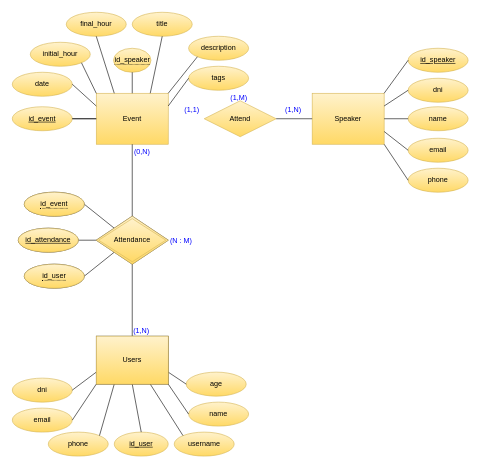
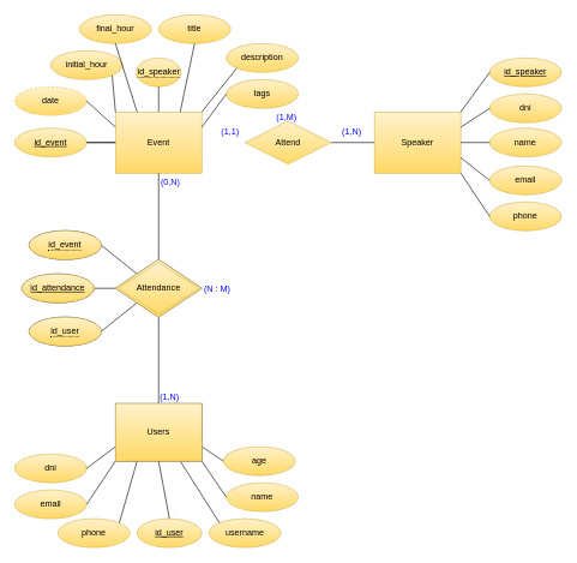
  <mxCell id="0" />
  <mxCell id="1" parent="0" />
  <mxCell id="2" value="Speaker" style="whiteSpace=wrap;html=1;align=center;fillColor=#fff2cc;labelBackgroundColor=none;strokeColor=#d6b656;gradientColor=#ffd966;" parent="1" vertex="1"><mxGeometry x="520" y="155" width="120" height="85" as="geometry" /></mxCell>
  <mxCell id="3" value="dni" style="ellipse;whiteSpace=wrap;html=1;align=center;fillColor=#fff2cc;labelBackgroundColor=none;strokeColor=#d6b656;gradientColor=#ffd966;" parent="1" vertex="1"><mxGeometry x="680" y="130" width="100" height="40" as="geometry" /></mxCell>
  <mxCell id="4" value="phone" style="ellipse;whiteSpace=wrap;html=1;align=center;fillColor=#fff2cc;labelBackgroundColor=none;strokeColor=#d6b656;gradientColor=#ffd966;" parent="1" vertex="1"><mxGeometry x="680" y="280" width="100" height="40" as="geometry" /></mxCell>
  <mxCell id="5" value="name" style="ellipse;whiteSpace=wrap;html=1;align=center;fillColor=#fff2cc;labelBackgroundColor=none;strokeColor=#d6b656;gradientColor=#ffd966;" parent="1" vertex="1"><mxGeometry x="680" y="177.5" width="100" height="40" as="geometry" /></mxCell>
  <mxCell id="6" value="email" style="ellipse;whiteSpace=wrap;html=1;align=center;fillColor=#fff2cc;labelBackgroundColor=none;strokeColor=#d6b656;gradientColor=#ffd966;" parent="1" vertex="1"><mxGeometry x="680" y="230" width="100" height="40" as="geometry" /></mxCell>
  <mxCell id="7" value="id_speaker" style="ellipse;whiteSpace=wrap;html=1;align=center;fontStyle=4;fillColor=#fff2cc;labelBackgroundColor=none;strokeColor=#d6b656;gradientColor=#ffd966;" parent="1" vertex="1"><mxGeometry x="680" y="80" width="100" height="40" as="geometry" /></mxCell>
  <mxCell id="8" value="" style="endArrow=none;html=1;rounded=0;fontColor=#0000FF;exitX=1;exitY=0.5;exitDx=0;exitDy=0;entryX=0;entryY=0.5;entryDx=0;entryDy=0;labelBackgroundColor=none;" parent="1" source="2" target="5" edge="1"><mxGeometry relative="1" as="geometry"><mxPoint x="500" y="260" as="sourcePoint" /><mxPoint x="660" y="260" as="targetPoint" /></mxGeometry></mxCell>
  <mxCell id="9" value="" style="endArrow=none;html=1;rounded=0;fontColor=#0000FF;exitX=1;exitY=0;exitDx=0;exitDy=0;entryX=0;entryY=0.5;entryDx=0;entryDy=0;labelBackgroundColor=none;" parent="1" source="2" edge="1" target="7"><mxGeometry relative="1" as="geometry"><mxPoint x="440" y="110" as="sourcePoint" /><mxPoint x="600" y="110" as="targetPoint" /></mxGeometry></mxCell>
  <mxCell id="10" value="" style="endArrow=none;html=1;rounded=0;fontColor=#0000FF;entryX=0;entryY=0.5;entryDx=0;entryDy=0;exitX=1;exitY=0.25;exitDx=0;exitDy=0;labelBackgroundColor=none;" parent="1" source="2" target="3" edge="1"><mxGeometry relative="1" as="geometry"><mxPoint x="360" y="150" as="sourcePoint" /><mxPoint x="520" y="150" as="targetPoint" /></mxGeometry></mxCell>
  <mxCell id="11" value="" style="endArrow=none;html=1;rounded=0;fontColor=#0000FF;entryX=0;entryY=0.5;entryDx=0;entryDy=0;exitX=1;exitY=0.75;exitDx=0;exitDy=0;labelBackgroundColor=none;" parent="1" source="2" target="6" edge="1"><mxGeometry relative="1" as="geometry"><mxPoint x="380" y="320" as="sourcePoint" /><mxPoint x="540" y="320" as="targetPoint" /></mxGeometry></mxCell>
  <mxCell id="12" value="" style="endArrow=none;html=1;rounded=0;fontColor=#0000FF;entryX=0;entryY=0.5;entryDx=0;entryDy=0;exitX=1;exitY=1;exitDx=0;exitDy=0;labelBackgroundColor=none;" parent="1" source="2" target="4" edge="1"><mxGeometry relative="1" as="geometry"><mxPoint x="230" y="260" as="sourcePoint" /><mxPoint x="390" y="260" as="targetPoint" /></mxGeometry></mxCell>
  <mxCell id="13" value="Event" style="whiteSpace=wrap;html=1;align=center;fillColor=#fff2cc;labelBackgroundColor=none;strokeColor=#d6b656;gradientColor=#ffd966;" parent="1" vertex="1"><mxGeometry x="160" y="155" width="120" height="85" as="geometry" /></mxCell>
  <mxCell id="14" value="(1,1)" style="resizable=0;html=1;align=right;verticalAlign=bottom;fontColor=#0000FF;labelBackgroundColor=none;fillColor=#fff2cc;" parent="1" connectable="0" vertex="1"><mxGeometry x="480" y="197.5" as="geometry"><mxPoint x="-148" y="-7" as="offset" /></mxGeometry></mxCell>
  <mxCell id="15" value="tags" style="ellipse;whiteSpace=wrap;html=1;align=center;fillColor=#fff2cc;labelBackgroundColor=none;strokeColor=#d6b656;gradientColor=#ffd966;" parent="1" vertex="1"><mxGeometry x="314" y="110" width="100" height="40" as="geometry" /></mxCell>
  <mxCell id="16" value="description" style="ellipse;whiteSpace=wrap;html=1;align=center;fillColor=#fff2cc;labelBackgroundColor=none;strokeColor=#d6b656;gradientColor=#ffd966;" parent="1" vertex="1"><mxGeometry x="314" y="60" width="100" height="40" as="geometry" /></mxCell>
  <mxCell id="17" value="title" style="ellipse;whiteSpace=wrap;html=1;align=center;fillColor=#fff2cc;labelBackgroundColor=none;strokeColor=#d6b656;gradientColor=#ffd966;" parent="1" vertex="1"><mxGeometry x="220" y="20" width="100" height="40" as="geometry" /></mxCell>
  <mxCell id="18" value="final_hour" style="ellipse;whiteSpace=wrap;html=1;align=center;fillColor=#fff2cc;labelBackgroundColor=none;strokeColor=#d6b656;gradientColor=#ffd966;" parent="1" vertex="1"><mxGeometry x="110" y="20" width="100" height="40" as="geometry" /></mxCell>
- <mxCell id="19" value="initial_hour" style="ellipse;whiteSpace=wrap;html=1;align=center;fillColor=#fff2cc;labelBackgroundColor=none;strokeColor=#d6b656;gradientColor=#ffd966;" parent="1" vertex="1"><mxGeometry x="50" y="70" width="100" height="40" as="geometry" /></mxCell>
- <mxCell id="20" value="date" style="ellipse;whiteSpace=wrap;html=1;align=center;fillColor=#fff2cc;labelBackgroundColor=none;strokeColor=#d6b656;gradientColor=#ffd966;" parent="1" vertex="1"><mxGeometry x="20" y="120" width="100" height="40" as="geometry" /></mxCell>
+ <mxCell id="19" value="initial_hour" style="ellipse;whiteSpace=wrap;html=1;align=center;fillColor=#fff2cc;labelBackgroundColor=none;strokeColor=#d6b656;gradientColor=#ffd966;" parent="1" vertex="1"><mxGeometry x="70" y="70" width="100" height="40" as="geometry" /></mxCell>
+ <mxCell id="20" value="date" style="ellipse;whiteSpace=wrap;html=1;align=center;fillColor=#fff2cc;labelBackgroundColor=none;strokeColor=#d6b656;gradientColor=#ffd966;dashed=1;" parent="1" vertex="1"><mxGeometry x="20" y="120" width="100" height="40" as="geometry" /></mxCell>
  <mxCell id="21" value="id_event" style="ellipse;whiteSpace=wrap;html=1;align=center;fontStyle=4;fillColor=#fff2cc;labelBackgroundColor=none;strokeColor=#d6b656;gradientColor=#ffd966;" parent="1" vertex="1"><mxGeometry x="20" y="177.5" width="100" height="40" as="geometry" /></mxCell>
  <mxCell id="22" value="" style="endArrow=none;html=1;rounded=0;fontColor=#0000FF;exitX=1;exitY=0.5;exitDx=0;exitDy=0;entryX=0;entryY=0.5;entryDx=0;entryDy=0;labelBackgroundColor=none;" parent="1" source="21" target="13" edge="1"><mxGeometry relative="1" as="geometry"><mxPoint x="130" y="290" as="sourcePoint" /><mxPoint x="290" y="290" as="targetPoint" /></mxGeometry></mxCell>
  <mxCell id="23" value="" style="endArrow=none;html=1;rounded=0;fontColor=#0000FF;exitX=1;exitY=0.5;exitDx=0;exitDy=0;entryX=0;entryY=0.25;entryDx=0;entryDy=0;labelBackgroundColor=none;" parent="1" source="20" target="13" edge="1"><mxGeometry relative="1" as="geometry"><mxPoint x="140" y="300" as="sourcePoint" /><mxPoint x="300" y="300" as="targetPoint" /></mxGeometry></mxCell>
  <mxCell id="24" value="" style="endArrow=none;html=1;rounded=0;fontColor=#0000FF;exitX=1;exitY=1;exitDx=0;exitDy=0;entryX=0;entryY=0;entryDx=0;entryDy=0;labelBackgroundColor=none;" parent="1" source="19" target="13" edge="1"><mxGeometry relative="1" as="geometry"><mxPoint x="150" y="310" as="sourcePoint" /><mxPoint x="310" y="310" as="targetPoint" /></mxGeometry></mxCell>
  <mxCell id="25" value="" style="endArrow=none;html=1;rounded=0;fontColor=#0000FF;exitX=0.5;exitY=1;exitDx=0;exitDy=0;entryX=0.25;entryY=0;entryDx=0;entryDy=0;labelBackgroundColor=none;" parent="1" source="18" target="13" edge="1"><mxGeometry relative="1" as="geometry"><mxPoint x="160" y="320" as="sourcePoint" /><mxPoint x="320" y="320" as="targetPoint" /></mxGeometry></mxCell>
  <mxCell id="26" value="" style="endArrow=none;html=1;rounded=0;fontColor=#0000FF;exitX=0.5;exitY=1;exitDx=0;exitDy=0;entryX=0.75;entryY=0;entryDx=0;entryDy=0;labelBackgroundColor=none;" parent="1" source="17" target="13" edge="1"><mxGeometry relative="1" as="geometry"><mxPoint x="170" y="330" as="sourcePoint" /><mxPoint x="330" y="330" as="targetPoint" /></mxGeometry></mxCell>
  <mxCell id="27" value="" style="endArrow=none;html=1;rounded=0;fontColor=#0000FF;exitX=0;exitY=1;exitDx=0;exitDy=0;entryX=1;entryY=0;entryDx=0;entryDy=0;labelBackgroundColor=none;" parent="1" source="16" target="13" edge="1"><mxGeometry relative="1" as="geometry"><mxPoint x="180" y="340" as="sourcePoint" /><mxPoint x="340" y="340" as="targetPoint" /></mxGeometry></mxCell>
  <mxCell id="28" value="" style="endArrow=none;html=1;rounded=0;fontColor=#0000FF;exitX=0;exitY=0.5;exitDx=0;exitDy=0;entryX=1;entryY=0.25;entryDx=0;entryDy=0;labelBackgroundColor=none;" parent="1" source="15" target="13" edge="1"><mxGeometry relative="1" as="geometry"><mxPoint x="190" y="350" as="sourcePoint" /><mxPoint x="350" y="350" as="targetPoint" /></mxGeometry></mxCell>
  <mxCell id="29" value="" style="endArrow=none;html=1;rounded=0;fontColor=#0000FF;exitX=1;exitY=0.5;exitDx=0;exitDy=0;entryX=0;entryY=0.5;entryDx=0;entryDy=0;labelBackgroundColor=none;" parent="1" source="21" target="13" edge="1"><mxGeometry relative="1" as="geometry"><mxPoint x="200" y="360" as="sourcePoint" /><mxPoint x="360" y="360" as="targetPoint" /></mxGeometry></mxCell>
  <mxCell id="30" value="Users" style="whiteSpace=wrap;html=1;align=center;fontColor=#0000FF;labelBackgroundColor=none;" parent="1" vertex="1"><mxGeometry x="160" y="560" width="120" height="80" as="geometry" /></mxCell>
  <mxCell id="31" value="Attendance" style="shape=rhombus;double=1;perimeter=rhombusPerimeter;whiteSpace=wrap;html=1;align=center;fontColor=#0000FF;labelBackgroundColor=none;" parent="1" vertex="1"><mxGeometry x="160" y="360" width="120" height="80" as="geometry" /></mxCell>
  <mxCell id="32" value="id_attendance" style="ellipse;whiteSpace=wrap;html=1;align=center;fontStyle=4;fontColor=#0000FF;labelBackgroundColor=none;" parent="1" vertex="1"><mxGeometry x="30" y="380" width="100" height="40" as="geometry" /></mxCell>
  <mxCell id="33" value="&lt;span style=&quot;border-bottom: 1px dotted&quot;&gt;id_event&lt;/span&gt;" style="ellipse;whiteSpace=wrap;html=1;align=center;fontColor=#0000FF;labelBackgroundColor=none;" parent="1" vertex="1"><mxGeometry x="40" y="320" width="100" height="40" as="geometry" /></mxCell>
  <mxCell id="34" value="&lt;span style=&quot;border-bottom: 1px dotted&quot;&gt;id_user&lt;/span&gt;" style="ellipse;whiteSpace=wrap;html=1;align=center;fontColor=#0000FF;labelBackgroundColor=none;" parent="1" vertex="1"><mxGeometry x="40" y="440" width="100" height="40" as="geometry" /></mxCell>
  <mxCell id="35" value="" style="endArrow=none;html=1;rounded=0;fontColor=#0000FF;exitX=1;exitY=0.5;exitDx=0;exitDy=0;entryX=0;entryY=0.5;entryDx=0;entryDy=0;labelBackgroundColor=none;" parent="1" source="32" target="31" edge="1"><mxGeometry relative="1" as="geometry"><mxPoint x="190" y="390" as="sourcePoint" /><mxPoint x="350" y="390" as="targetPoint" /></mxGeometry></mxCell>
  <mxCell id="36" value="" style="endArrow=none;html=1;rounded=0;fontColor=#0000FF;exitX=1;exitY=0.5;exitDx=0;exitDy=0;entryX=0;entryY=0;entryDx=0;entryDy=0;labelBackgroundColor=none;" parent="1" source="33" target="31" edge="1"><mxGeometry relative="1" as="geometry"><mxPoint x="190" y="390" as="sourcePoint" /><mxPoint x="350" y="390" as="targetPoint" /></mxGeometry></mxCell>
  <mxCell id="37" value="" style="endArrow=none;html=1;rounded=0;fontColor=#0000FF;exitX=1;exitY=0.5;exitDx=0;exitDy=0;entryX=0;entryY=1;entryDx=0;entryDy=0;labelBackgroundColor=none;" parent="1" source="34" target="31" edge="1"><mxGeometry relative="1" as="geometry"><mxPoint x="190" y="390" as="sourcePoint" /><mxPoint x="350" y="390" as="targetPoint" /></mxGeometry></mxCell>
  <mxCell id="38" value="" style="endArrow=none;html=1;rounded=0;fontColor=#0000FF;exitX=0.5;exitY=0;exitDx=0;exitDy=0;entryX=0.5;entryY=1;entryDx=0;entryDy=0;labelBackgroundColor=none;" parent="1" source="30" target="31" edge="1"><mxGeometry relative="1" as="geometry"><mxPoint x="210" y="420" as="sourcePoint" /><mxPoint x="370" y="420" as="targetPoint" /></mxGeometry></mxCell>
  <mxCell id="39" value="(1,N)" style="resizable=0;html=1;align=left;verticalAlign=bottom;fontColor=#0000FF;labelBackgroundColor=none;" parent="38" connectable="0" vertex="1"><mxGeometry x="-1" relative="1" as="geometry" /></mxCell>
  <mxCell id="40" value="(N : M)" style="resizable=0;html=1;align=right;verticalAlign=bottom;fontColor=#0000FF;labelBackgroundColor=none;" parent="38" connectable="0" vertex="1"><mxGeometry x="1" relative="1" as="geometry"><mxPoint x="100" y="-30" as="offset" /></mxGeometry></mxCell>
  <mxCell id="41" value="" style="endArrow=none;html=1;rounded=0;fontColor=#0000FF;exitX=0.5;exitY=0;exitDx=0;exitDy=0;entryX=0.5;entryY=1;entryDx=0;entryDy=0;labelBackgroundColor=none;" parent="1" source="31" target="13" edge="1"><mxGeometry relative="1" as="geometry"><mxPoint x="240" y="360" as="sourcePoint" /><mxPoint x="400" y="360" as="targetPoint" /></mxGeometry></mxCell>
  <mxCell id="42" value="(0,N)" style="resizable=0;html=1;align=right;verticalAlign=bottom;fontColor=#0000FF;labelBackgroundColor=none;" parent="41" connectable="0" vertex="1"><mxGeometry x="1" relative="1" as="geometry"><mxPoint x="30" y="20" as="offset" /></mxGeometry></mxCell>
  <mxCell id="43" value="id_user" style="ellipse;whiteSpace=wrap;html=1;align=center;fontStyle=4;fillColor=#fff2cc;labelBackgroundColor=none;strokeColor=#d6b656;gradientColor=#ffd966;" parent="1" vertex="1"><mxGeometry x="190" y="720" width="90" height="40" as="geometry" /></mxCell>
  <mxCell id="44" value="email" style="ellipse;whiteSpace=wrap;html=1;align=center;fillColor=#fff2cc;labelBackgroundColor=none;strokeColor=#d6b656;gradientColor=#ffd966;" parent="1" vertex="1"><mxGeometry x="20" y="680" width="100" height="40" as="geometry" /></mxCell>
  <mxCell id="45" value="phone" style="ellipse;whiteSpace=wrap;html=1;align=center;fillColor=#fff2cc;labelBackgroundColor=none;strokeColor=#d6b656;gradientColor=#ffd966;" parent="1" vertex="1"><mxGeometry x="80" y="720" width="100" height="40" as="geometry" /></mxCell>
  <mxCell id="46" value="age" style="ellipse;whiteSpace=wrap;html=1;align=center;fillColor=#fff2cc;labelBackgroundColor=none;strokeColor=#d6b656;gradientColor=#ffd966;" parent="1" vertex="1"><mxGeometry x="310" y="620" width="100" height="40" as="geometry" /></mxCell>
  <mxCell id="47" value="username" style="ellipse;whiteSpace=wrap;html=1;align=center;fillColor=#fff2cc;labelBackgroundColor=none;strokeColor=#d6b656;gradientColor=#ffd966;" parent="1" vertex="1"><mxGeometry x="290" y="720" width="100" height="40" as="geometry" /></mxCell>
  <mxCell id="48" value="name" style="ellipse;whiteSpace=wrap;html=1;align=center;fillColor=#fff2cc;labelBackgroundColor=none;strokeColor=#d6b656;gradientColor=#ffd966;" parent="1" vertex="1"><mxGeometry x="314" y="670" width="100" height="40" as="geometry" /></mxCell>
  <mxCell id="49" value="dni" style="ellipse;whiteSpace=wrap;html=1;align=center;fillColor=#fff2cc;labelBackgroundColor=none;strokeColor=#d6b656;gradientColor=#ffd966;" parent="1" vertex="1"><mxGeometry x="20" y="630" width="100" height="40" as="geometry" /></mxCell>
  <mxCell id="50" value="" style="endArrow=none;html=1;rounded=0;fontColor=#0000FF;entryX=0.5;entryY=0;entryDx=0;entryDy=0;exitX=0.5;exitY=1;exitDx=0;exitDy=0;labelBackgroundColor=none;" parent="1" source="30" target="43" edge="1"><mxGeometry relative="1" as="geometry"><mxPoint x="180" y="620" as="sourcePoint" /><mxPoint x="340" y="620" as="targetPoint" /></mxGeometry></mxCell>
  <mxCell id="51" value="" style="endArrow=none;html=1;rounded=0;fontColor=#0000FF;entryX=1;entryY=0;entryDx=0;entryDy=0;exitX=0.25;exitY=1;exitDx=0;exitDy=0;labelBackgroundColor=none;" parent="1" source="30" target="45" edge="1"><mxGeometry relative="1" as="geometry"><mxPoint x="230" y="650" as="sourcePoint" /><mxPoint x="245" y="730" as="targetPoint" /></mxGeometry></mxCell>
  <mxCell id="52" value="" style="endArrow=none;html=1;rounded=0;fontColor=#0000FF;entryX=0;entryY=0;entryDx=0;entryDy=0;exitX=0.75;exitY=1;exitDx=0;exitDy=0;labelBackgroundColor=none;" parent="1" source="30" target="47" edge="1"><mxGeometry relative="1" as="geometry"><mxPoint x="240" y="660" as="sourcePoint" /><mxPoint x="255" y="740" as="targetPoint" /></mxGeometry></mxCell>
  <mxCell id="53" value="" style="endArrow=none;html=1;rounded=0;fontColor=#0000FF;entryX=1;entryY=0.5;entryDx=0;entryDy=0;exitX=0;exitY=1;exitDx=0;exitDy=0;labelBackgroundColor=none;" parent="1" source="30" target="44" edge="1"><mxGeometry relative="1" as="geometry"><mxPoint x="250" y="670" as="sourcePoint" /><mxPoint x="265" y="750" as="targetPoint" /></mxGeometry></mxCell>
  <mxCell id="54" value="" style="endArrow=none;html=1;rounded=0;fontColor=#0000FF;entryX=0;entryY=0.5;entryDx=0;entryDy=0;exitX=1;exitY=1;exitDx=0;exitDy=0;labelBackgroundColor=none;" parent="1" source="30" target="48" edge="1"><mxGeometry relative="1" as="geometry"><mxPoint x="260" y="680" as="sourcePoint" /><mxPoint x="275" y="760" as="targetPoint" /></mxGeometry></mxCell>
  <mxCell id="55" value="" style="endArrow=none;html=1;rounded=0;fontColor=#0000FF;entryX=1;entryY=0.5;entryDx=0;entryDy=0;exitX=0;exitY=0.75;exitDx=0;exitDy=0;labelBackgroundColor=none;" parent="1" source="30" target="49" edge="1"><mxGeometry relative="1" as="geometry"><mxPoint x="270" y="690" as="sourcePoint" /><mxPoint x="285" y="770" as="targetPoint" /></mxGeometry></mxCell>
  <mxCell id="56" value="" style="endArrow=none;html=1;rounded=0;fontColor=#0000FF;entryX=0;entryY=0.5;entryDx=0;entryDy=0;exitX=1;exitY=0.75;exitDx=0;exitDy=0;labelBackgroundColor=none;" parent="1" source="30" target="46" edge="1"><mxGeometry relative="1" as="geometry"><mxPoint x="280" y="700" as="sourcePoint" /><mxPoint x="295" y="780" as="targetPoint" /></mxGeometry></mxCell>
  <mxCell id="57" value="Attend" style="shape=rhombus;perimeter=rhombusPerimeter;whiteSpace=wrap;html=1;align=center;fillColor=#fff2cc;labelBackgroundColor=none;strokeColor=#d6b656;gradientColor=#ffd966;" vertex="1" parent="1"><mxGeometry x="340" y="167.5" width="120" height="60" as="geometry" /></mxCell>
  <mxCell id="58" value="" style="endArrow=none;html=1;rounded=0;exitX=1;exitY=0.5;exitDx=0;exitDy=0;entryX=0;entryY=0.5;entryDx=0;entryDy=0;labelBackgroundColor=none;" edge="1" parent="1" source="57" target="2"><mxGeometry relative="1" as="geometry"><mxPoint x="320" y="210" as="sourcePoint" /><mxPoint x="480" y="210" as="targetPoint" /></mxGeometry></mxCell>
  <mxCell id="59" value="(1,N)" style="resizable=0;html=1;align=right;verticalAlign=bottom;fontColor=#0000FF;labelBackgroundColor=none;" connectable="0" vertex="1" parent="1"><mxGeometry x="650" y="197.5" as="geometry"><mxPoint x="-148" y="-7" as="offset" /></mxGeometry></mxCell>
  <mxCell id="60" value="(1,M)" style="resizable=0;html=1;align=right;verticalAlign=bottom;fontColor=#0000FF;labelBackgroundColor=none;" connectable="0" vertex="1" parent="1"><mxGeometry x="560" y="177.5" as="geometry"><mxPoint x="-148" y="-7" as="offset" /></mxGeometry></mxCell>
  <mxCell id="61" value="&lt;span style=&quot;border-bottom: 1px dotted&quot;&gt;id_speaker&lt;/span&gt;" style="ellipse;whiteSpace=wrap;html=1;align=center;fillColor=#fff2cc;labelBackgroundColor=none;strokeColor=#d6b656;gradientColor=#ffd966;" vertex="1" parent="1"><mxGeometry x="188.75" y="80" width="62.5" height="40" as="geometry" /></mxCell>
  <mxCell id="62" value="" style="endArrow=none;html=1;rounded=0;exitX=0.5;exitY=1;exitDx=0;exitDy=0;entryX=0.5;entryY=0;entryDx=0;entryDy=0;labelBackgroundColor=none;" edge="1" parent="1" source="61" target="13"><mxGeometry relative="1" as="geometry"><mxPoint x="210" y="130" as="sourcePoint" /><mxPoint x="370" y="130" as="targetPoint" /></mxGeometry></mxCell>
  <mxCell id="63" value="&lt;span style=&quot;border-bottom: 1px dotted&quot;&gt;id_user&lt;/span&gt;" style="ellipse;whiteSpace=wrap;html=1;align=center;fillColor=#fff2cc;labelBackgroundColor=none;strokeColor=#d6b656;gradientColor=#ffd966;" vertex="1" parent="1"><mxGeometry x="40" y="440" width="100" height="40" as="geometry" /></mxCell>
  <mxCell id="64" value="id_attendance" style="ellipse;whiteSpace=wrap;html=1;align=center;fontStyle=4;fillColor=#fff2cc;labelBackgroundColor=none;strokeColor=#d6b656;gradientColor=#ffd966;" vertex="1" parent="1"><mxGeometry x="30" y="380" width="100" height="40" as="geometry" /></mxCell>
  <mxCell id="65" value="&lt;span style=&quot;border-bottom: 1px dotted&quot;&gt;id_event&lt;/span&gt;" style="ellipse;whiteSpace=wrap;html=1;align=center;fillColor=#fff2cc;labelBackgroundColor=none;strokeColor=#d6b656;gradientColor=#ffd966;" vertex="1" parent="1"><mxGeometry x="40" y="320" width="100" height="40" as="geometry" /></mxCell>
  <mxCell id="66" value="Attendance" style="shape=rhombus;double=1;perimeter=rhombusPerimeter;whiteSpace=wrap;html=1;align=center;fillColor=#fff2cc;labelBackgroundColor=none;strokeColor=#d6b656;gradientColor=#ffd966;" vertex="1" parent="1"><mxGeometry x="160" y="360" width="120" height="80" as="geometry" /></mxCell>
  <mxCell id="67" value="Users" style="whiteSpace=wrap;html=1;align=center;fillColor=#fff2cc;labelBackgroundColor=none;strokeColor=#d6b656;gradientColor=#ffd966;" vertex="1" parent="1"><mxGeometry x="160" y="560" width="120" height="80" as="geometry" /></mxCell>
